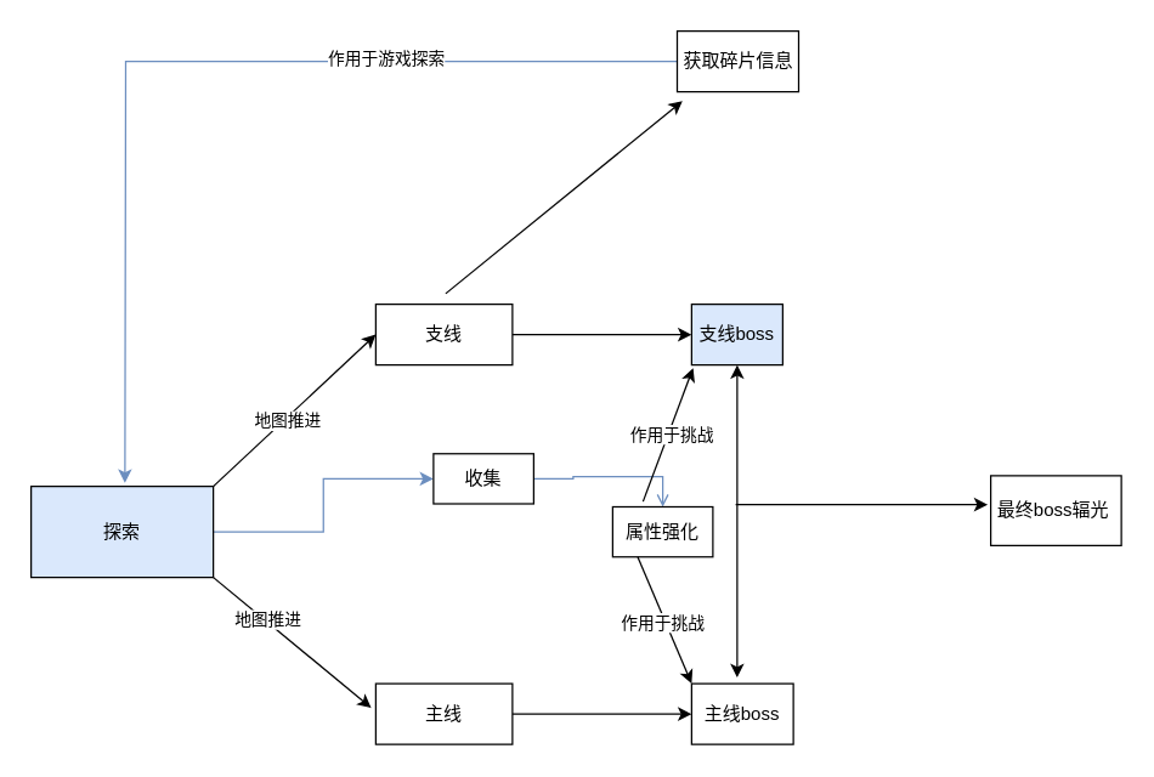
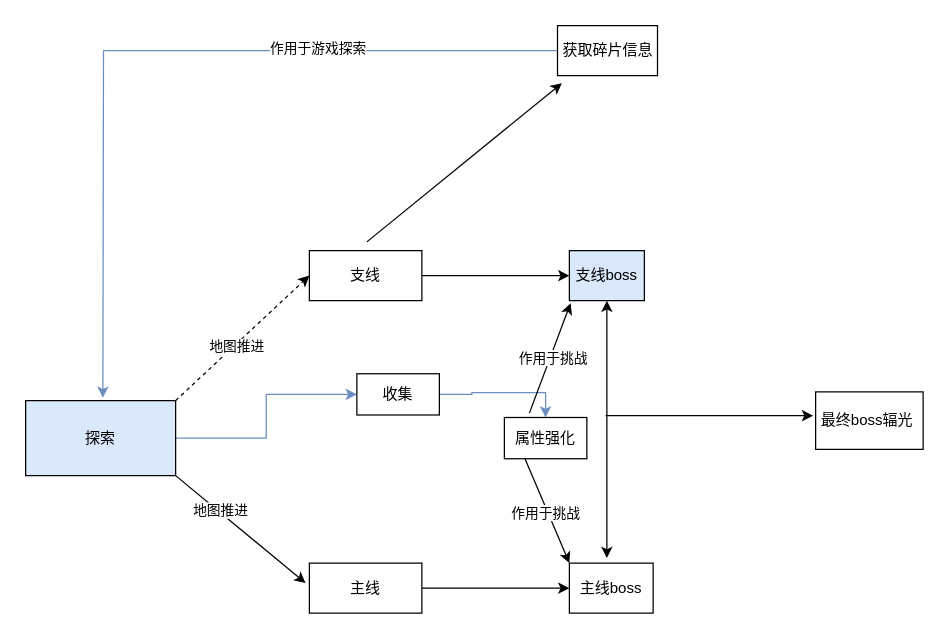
  <mxCell id="0" />
  <mxCell id="1" parent="0" />
  <mxCell id="2" style="edgeStyle=orthogonalEdgeStyle;rounded=0;orthogonalLoop=1;jettySize=auto;html=1;entryX=0;entryY=0.5;entryDx=0;entryDy=0;fillColor=#dae8fc;strokeColor=#6c8ebf;" edge="1" parent="1" source="3" target="18"><mxGeometry relative="1" as="geometry" /></mxCell>
  <mxCell id="3" value="探索" style="rounded=0;whiteSpace=wrap;html=1;fillColor=#dae8fc;" vertex="1" parent="1"><mxGeometry x="20" y="320" width="120" height="60" as="geometry" /></mxCell>
  <mxCell id="4" value="" style="edgeStyle=orthogonalEdgeStyle;rounded=0;orthogonalLoop=1;jettySize=auto;html=1;" edge="1" parent="1" source="5" target="13"><mxGeometry relative="1" as="geometry" /></mxCell>
  <mxCell id="5" value="主线" style="rounded=0;whiteSpace=wrap;html=1;strokeColor=default;align=center;verticalAlign=middle;fontFamily=Helvetica;fontSize=12;fontColor=default;fillColor=default;" vertex="1" parent="1"><mxGeometry x="247" y="450" width="90" height="40" as="geometry" /></mxCell>
  <mxCell id="6" value="" style="edgeStyle=orthogonalEdgeStyle;rounded=0;orthogonalLoop=1;jettySize=auto;html=1;" edge="1" parent="1" source="7" target="12"><mxGeometry relative="1" as="geometry" /></mxCell>
  <mxCell id="7" value="支线" style="rounded=0;whiteSpace=wrap;html=1;strokeColor=default;align=center;verticalAlign=middle;fontFamily=Helvetica;fontSize=12;fontColor=default;fillColor=default;" vertex="1" parent="1"><mxGeometry x="247" y="200" width="90" height="40" as="geometry" /></mxCell>
- <mxCell id="8" value="" style="endArrow=classic;html=1;rounded=0;entryX=0;entryY=0.5;entryDx=0;entryDy=0;exitX=1;exitY=0;exitDx=0;exitDy=0;" edge="1" parent="1" source="3" target="7"><mxGeometry width="50" height="50" relative="1" as="geometry"><mxPoint x="142" y="319" as="sourcePoint" /><mxPoint x="215" y="275" as="targetPoint" /></mxGeometry></mxCell>
+ <mxCell id="8" value="" style="endArrow=classic;html=1;rounded=0;entryX=0;entryY=0.5;entryDx=0;entryDy=0;exitX=1;exitY=0;exitDx=0;exitDy=0;dashed=1;" edge="1" parent="1" source="3" target="7"><mxGeometry width="50" height="50" relative="1" as="geometry"><mxPoint x="142" y="319" as="sourcePoint" /><mxPoint x="215" y="275" as="targetPoint" /></mxGeometry></mxCell>
  <mxCell id="9" value="地图推进" style="edgeLabel;html=1;align=center;verticalAlign=middle;resizable=0;points=[];" vertex="1" connectable="0" parent="8"><mxGeometry x="-0.109" y="-1" relative="1" as="geometry"><mxPoint as="offset" /></mxGeometry></mxCell>
  <mxCell id="10" value="" style="endArrow=classic;html=1;rounded=0;" edge="1" parent="1"><mxGeometry width="50" height="50" relative="1" as="geometry"><mxPoint x="140" y="380" as="sourcePoint" /><mxPoint x="244" y="466" as="targetPoint" /></mxGeometry></mxCell>
  <mxCell id="11" value="地图推进" style="edgeLabel;html=1;align=center;verticalAlign=middle;resizable=0;points=[];" vertex="1" connectable="0" parent="10"><mxGeometry x="-0.333" y="2" relative="1" as="geometry"><mxPoint as="offset" /></mxGeometry></mxCell>
  <mxCell id="12" value="支线boss" style="rounded=0;whiteSpace=wrap;html=1;fillColor=#dae8fc;" vertex="1" parent="1"><mxGeometry x="455" y="200" width="60" height="40" as="geometry" /></mxCell>
  <mxCell id="13" value="主线boss" style="rounded=0;whiteSpace=wrap;html=1;" vertex="1" parent="1"><mxGeometry x="455" y="450" width="67" height="40" as="geometry" /></mxCell>
  <mxCell id="14" style="edgeStyle=orthogonalEdgeStyle;rounded=0;orthogonalLoop=1;jettySize=auto;html=1;fillColor=#dae8fc;strokeColor=#6c8ebf;" edge="1" parent="1" source="16"><mxGeometry relative="1" as="geometry"><mxPoint x="81.8" y="317.8" as="targetPoint" /></mxGeometry></mxCell>
  <mxCell id="15" value="作用于游戏探索" style="edgeLabel;html=1;align=center;verticalAlign=middle;resizable=0;points=[];" vertex="1" connectable="0" parent="14"><mxGeometry x="-0.402" y="-3" relative="1" as="geometry"><mxPoint as="offset" /></mxGeometry></mxCell>
  <mxCell id="16" value="获取碎片信息" style="rounded=0;whiteSpace=wrap;html=1;strokeColor=default;align=center;verticalAlign=middle;fontFamily=Helvetica;fontSize=12;fontColor=default;fillColor=default;" vertex="1" parent="1"><mxGeometry x="445.5" y="20" width="80" height="40" as="geometry" /></mxCell>
- <mxCell id="17" value="" style="edgeStyle=orthogonalEdgeStyle;rounded=0;orthogonalLoop=1;jettySize=auto;html=1;fillColor=#dae8fc;strokeColor=#6c8ebf;endArrow=open;" edge="1" parent="1" source="18" target="19"><mxGeometry relative="1" as="geometry" /></mxCell>
+ <mxCell id="17" value="" style="edgeStyle=orthogonalEdgeStyle;rounded=0;orthogonalLoop=1;jettySize=auto;html=1;fillColor=#dae8fc;strokeColor=#6c8ebf;" edge="1" parent="1" source="18" target="19"><mxGeometry relative="1" as="geometry" /></mxCell>
  <mxCell id="18" value="收集" style="rounded=0;whiteSpace=wrap;html=1;strokeColor=default;align=center;verticalAlign=middle;fontFamily=Helvetica;fontSize=12;fontColor=default;fillColor=default;" vertex="1" parent="1"><mxGeometry x="285" y="298.5" width="66" height="33" as="geometry" /></mxCell>
  <mxCell id="19" value="属性强化" style="rounded=0;whiteSpace=wrap;html=1;strokeColor=default;align=center;verticalAlign=middle;fontFamily=Helvetica;fontSize=12;fontColor=default;fillColor=default;" vertex="1" parent="1"><mxGeometry x="403" y="333.5" width="66" height="33" as="geometry" /></mxCell>
  <mxCell id="20" value="" style="endArrow=classic;html=1;rounded=0;" edge="1" parent="1"><mxGeometry width="50" height="50" relative="1" as="geometry"><mxPoint x="423" y="330" as="sourcePoint" /><mxPoint x="456" y="242" as="targetPoint" /></mxGeometry></mxCell>
  <mxCell id="21" value="作用于挑战" style="edgeLabel;html=1;align=center;verticalAlign=middle;resizable=0;points=[];" vertex="1" connectable="0" parent="20"><mxGeometry x="0.025" y="-2" relative="1" as="geometry"><mxPoint as="offset" /></mxGeometry></mxCell>
  <mxCell id="22" value="" style="endArrow=classic;html=1;rounded=0;entryX=0;entryY=0;entryDx=0;entryDy=0;exitX=0.25;exitY=1;exitDx=0;exitDy=0;" edge="1" parent="1" source="19" target="13"><mxGeometry width="50" height="50" relative="1" as="geometry"><mxPoint x="364" y="353" as="sourcePoint" /><mxPoint x="414" y="303" as="targetPoint" /></mxGeometry></mxCell>
  <mxCell id="23" value="作用于挑战" style="edgeLabel;html=1;align=center;verticalAlign=middle;resizable=0;points=[];" vertex="1" connectable="0" parent="22"><mxGeometry x="0.017" y="-2" relative="1" as="geometry"><mxPoint as="offset" /></mxGeometry></mxCell>
  <mxCell id="24" value="" style="endArrow=classic;html=1;rounded=0;" edge="1" parent="1"><mxGeometry width="50" height="50" relative="1" as="geometry"><mxPoint x="293" y="193" as="sourcePoint" /><mxPoint x="449" y="66" as="targetPoint" /></mxGeometry></mxCell>
  <mxCell id="25" value="" style="endArrow=classic;startArrow=classic;html=1;rounded=0;entryX=0.5;entryY=1;entryDx=0;entryDy=0;" edge="1" parent="1" target="12"><mxGeometry width="50" height="50" relative="1" as="geometry"><mxPoint x="485" y="446" as="sourcePoint" /><mxPoint x="540" y="389" as="targetPoint" /></mxGeometry></mxCell>
  <mxCell id="26" value="" style="endArrow=classic;html=1;rounded=0;" edge="1" parent="1"><mxGeometry width="50" height="50" relative="1" as="geometry"><mxPoint x="484" y="332" as="sourcePoint" /><mxPoint x="650" y="332" as="targetPoint" /></mxGeometry></mxCell>
  <mxCell id="27" value="最终boss辐光&amp;nbsp;" style="rounded=0;whiteSpace=wrap;html=1;" vertex="1" parent="1"><mxGeometry x="652" y="313" width="86" height="46" as="geometry" /></mxCell>
